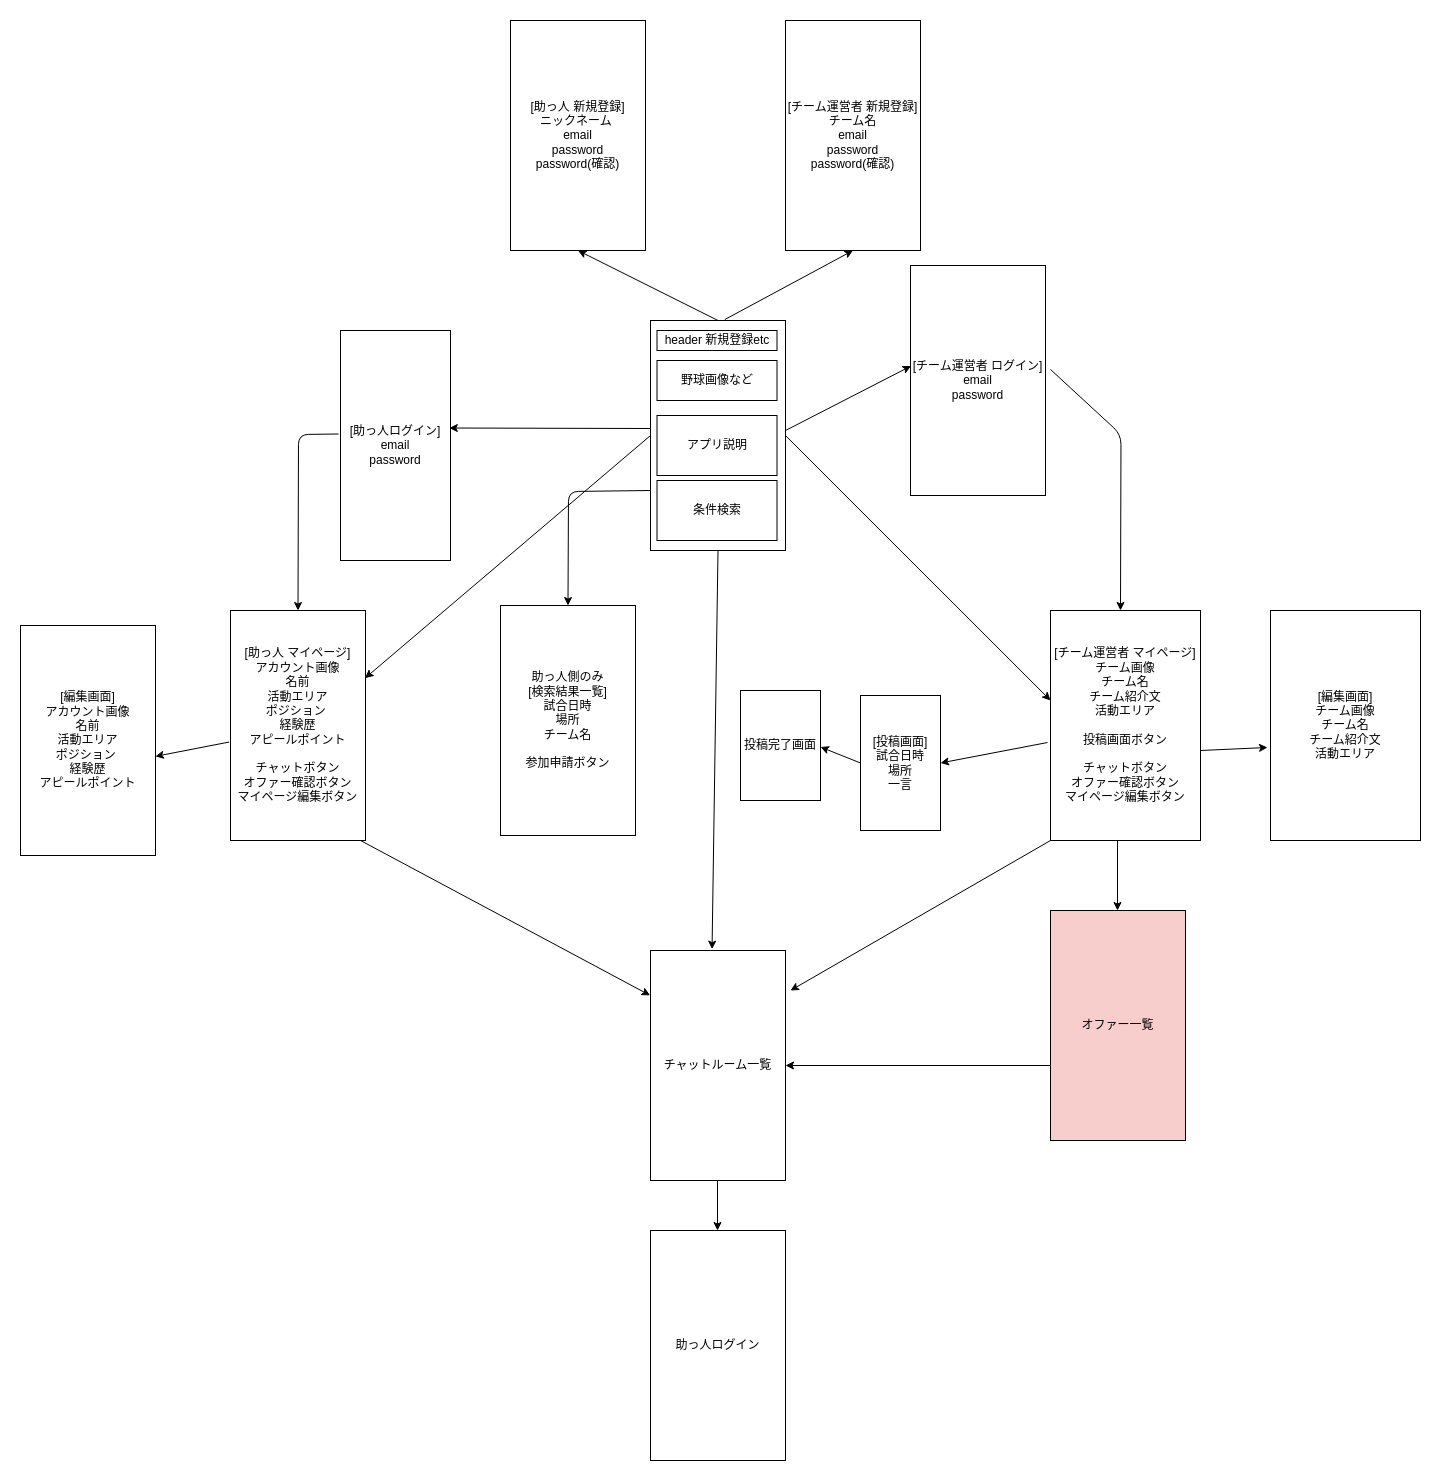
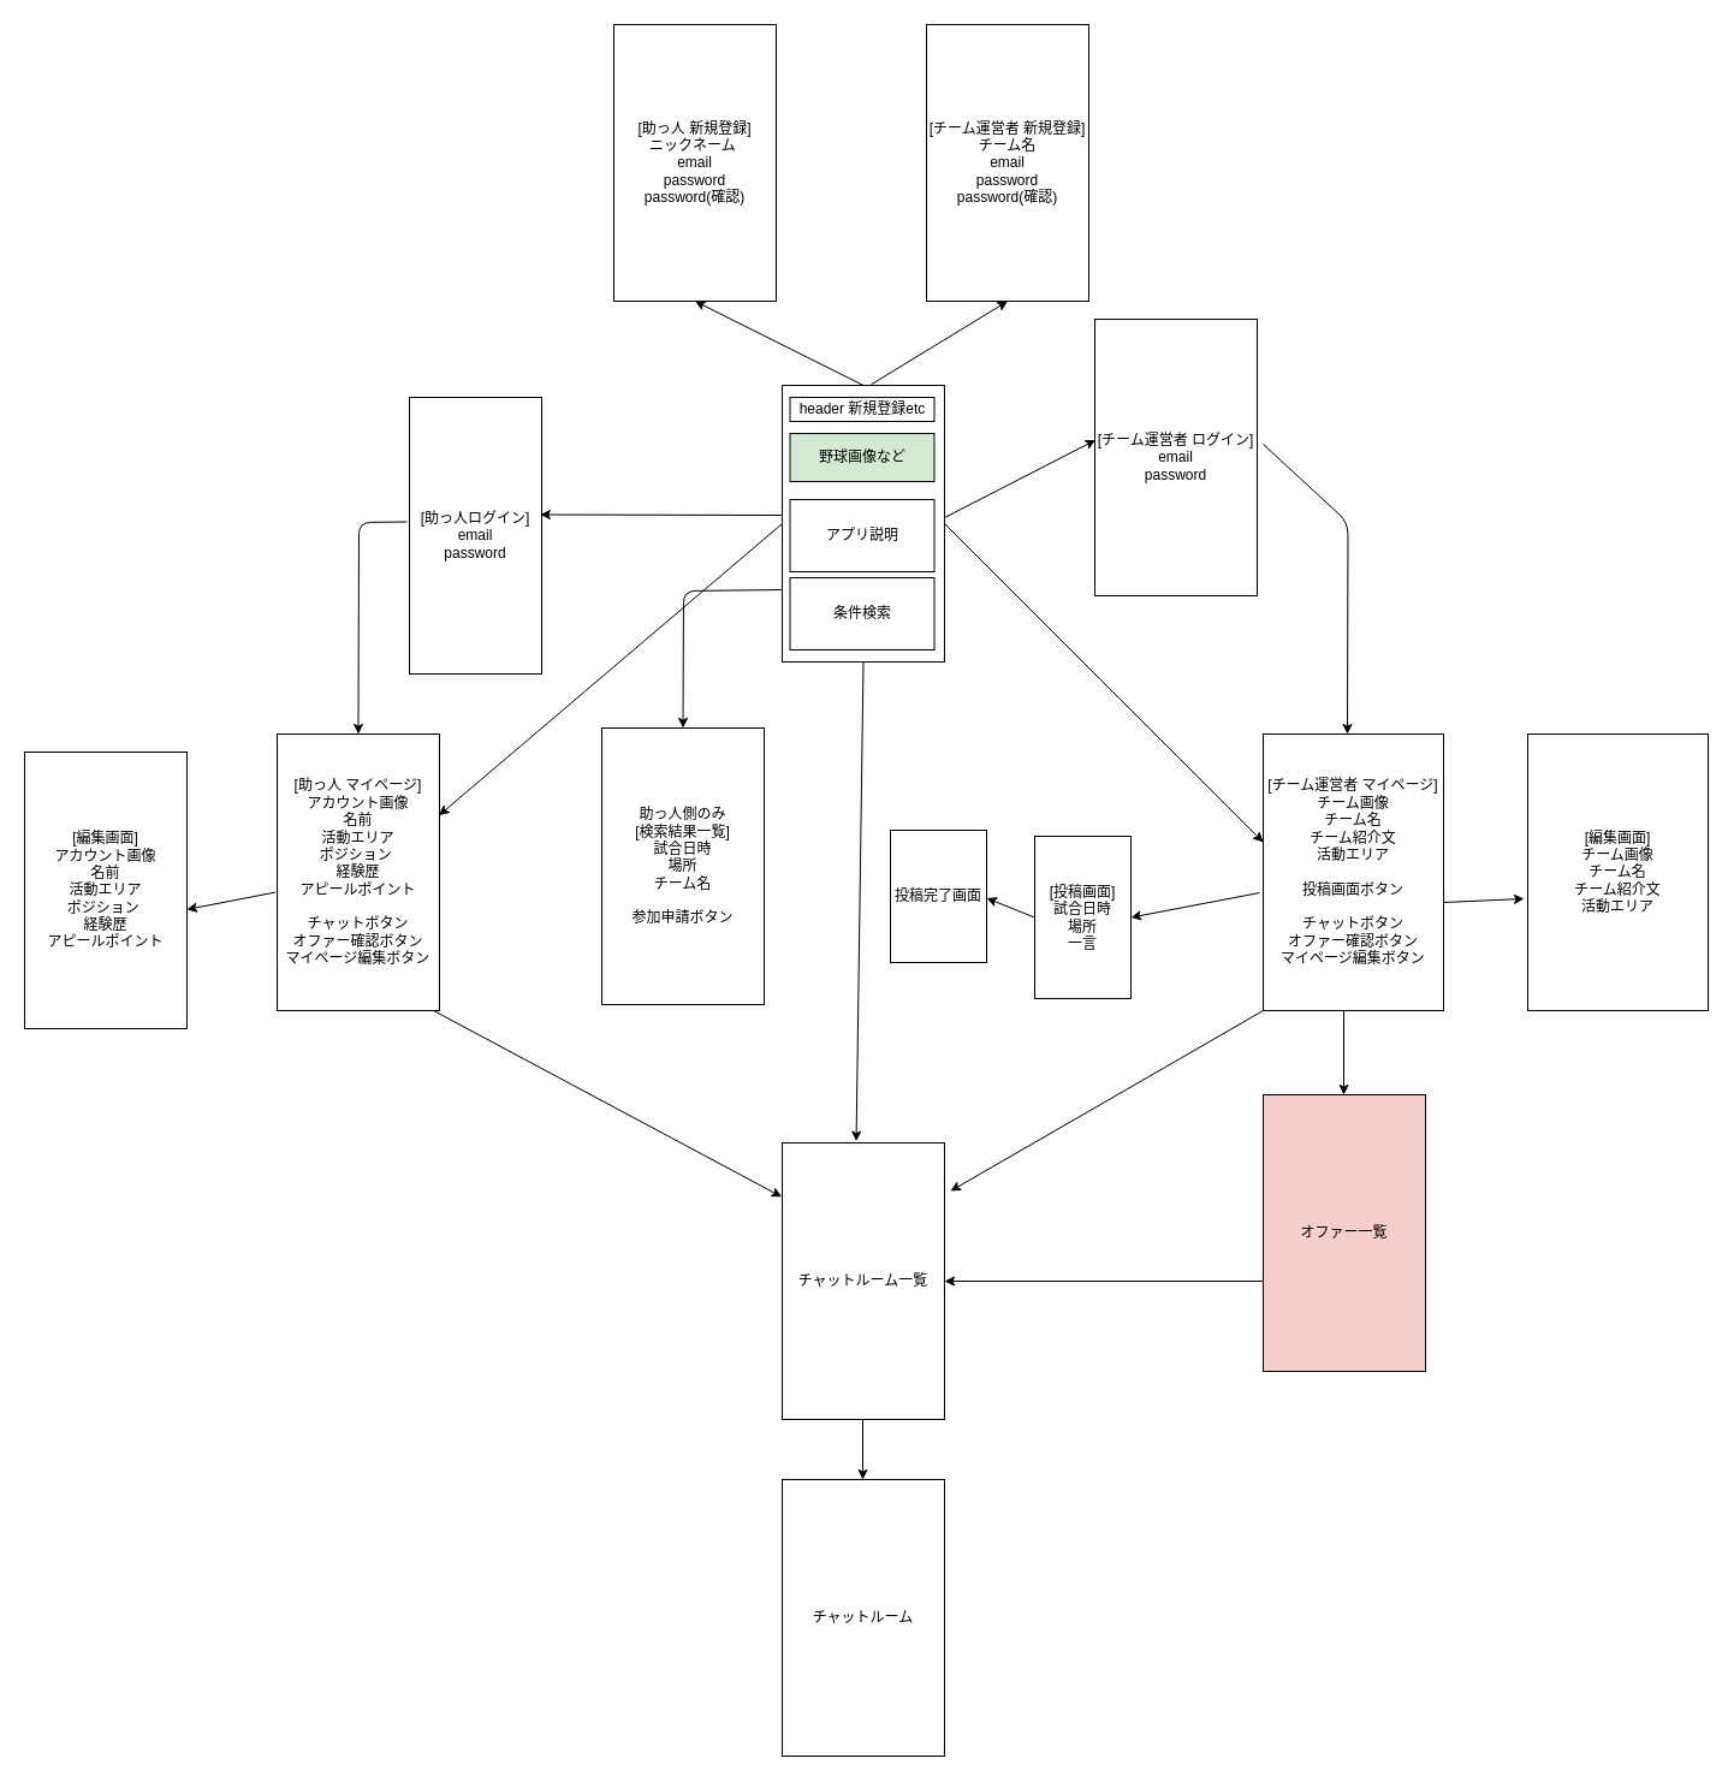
  <mxCell id="0" />
  <mxCell id="1" parent="0" />
  <mxCell id="2" value="[チーム運営者 ログイン]&lt;br&gt;email&lt;br&gt;password" style="rounded=0;whiteSpace=wrap;html=1;" parent="1" vertex="1"><mxGeometry x="910" y="265" width="135" height="230" as="geometry" /></mxCell>
  <mxCell id="3" value="[助っ人ログイン]&lt;br&gt;email&lt;br&gt;password" style="rounded=0;whiteSpace=wrap;html=1;" parent="1" vertex="1"><mxGeometry x="340" y="330" width="110" height="230" as="geometry" /></mxCell>
  <mxCell id="4" value="助っ人側のみ&lt;br&gt;[検索結果一覧]&lt;br&gt;試合日時&lt;br&gt;場所&lt;br&gt;チーム名&lt;br&gt;&lt;br&gt;参加申請ボタン" style="rounded=0;whiteSpace=wrap;html=1;" parent="1" vertex="1"><mxGeometry x="500" y="605" width="135" height="230" as="geometry" /></mxCell>
  <mxCell id="5" value="[投稿画面]&lt;br&gt;試合日時&lt;br&gt;場所&lt;br&gt;一言" style="rounded=0;whiteSpace=wrap;html=1;" parent="1" vertex="1"><mxGeometry x="860" y="695" width="80" height="135" as="geometry" /></mxCell>
  <mxCell id="6" value="[助っ人 マイページ]&lt;br&gt;アカウント画像&lt;br&gt;名前&lt;br&gt;活動エリア&lt;br&gt;ポジション&amp;nbsp;&lt;br&gt;経験歴&lt;br&gt;アピールポイント&lt;br&gt;&lt;br&gt;チャットボタン&lt;br&gt;オファー確認ボタン&lt;br&gt;マイページ編集ボタン" style="rounded=0;whiteSpace=wrap;html=1;" parent="1" vertex="1"><mxGeometry x="230" y="610" width="135" height="230" as="geometry" /></mxCell>
  <mxCell id="7" value="[チーム運営者 マイページ]&lt;br&gt;チーム画像&lt;br&gt;チーム名&lt;br&gt;チーム紹介文&lt;br&gt;活動エリア&lt;br&gt;&lt;br&gt;投稿画面ボタン&lt;br&gt;&lt;br&gt;チャットボタン&lt;br&gt;オファー確認ボタン&lt;br&gt;マイページ編集ボタン" style="rounded=0;whiteSpace=wrap;html=1;" parent="1" vertex="1"><mxGeometry x="1050" y="610" width="150" height="230" as="geometry" /></mxCell>
  <mxCell id="8" value="チャットルーム一覧" style="rounded=0;whiteSpace=wrap;html=1;" parent="1" vertex="1"><mxGeometry x="650" y="950" width="135" height="230" as="geometry" /></mxCell>
  <mxCell id="9" value="オファー一覧" style="rounded=0;whiteSpace=wrap;html=1;fillColor=#f8cecc;" parent="1" vertex="1"><mxGeometry x="1050" y="910" width="135" height="230" as="geometry" /></mxCell>
  <mxCell id="10" value="" style="endArrow=classic;html=1;entryX=0.989;entryY=0.424;entryDx=0;entryDy=0;entryPerimeter=0;" parent="1" target="3" edge="1"><mxGeometry width="50" height="50" relative="1" as="geometry"><mxPoint x="650" y="428" as="sourcePoint" /><mxPoint x="520" y="390" as="targetPoint" /></mxGeometry></mxCell>
  <mxCell id="11" value="" style="endArrow=classic;html=1;entryX=0.004;entryY=0.437;entryDx=0;entryDy=0;entryPerimeter=0;" parent="1" target="2" edge="1"><mxGeometry width="50" height="50" relative="1" as="geometry"><mxPoint x="785" y="430" as="sourcePoint" /><mxPoint x="835" y="380" as="targetPoint" /></mxGeometry></mxCell>
  <mxCell id="12" value="" style="endArrow=classic;html=1;entryX=0.5;entryY=0;entryDx=0;entryDy=0;exitX=-0.018;exitY=0.45;exitDx=0;exitDy=0;exitPerimeter=0;" parent="1" source="3" target="6" edge="1"><mxGeometry width="50" height="50" relative="1" as="geometry"><mxPoint x="260" y="510" as="sourcePoint" /><mxPoint x="310" y="460" as="targetPoint" /><Array as="points"><mxPoint x="298" y="434" /></Array></mxGeometry></mxCell>
  <mxCell id="13" value="" style="endArrow=classic;html=1;exitX=1.037;exitY=0.452;exitDx=0;exitDy=0;exitPerimeter=0;" parent="1" source="2" edge="1"><mxGeometry width="50" height="50" relative="1" as="geometry"><mxPoint x="1160.07" y="433.5" as="sourcePoint" /><mxPoint x="1120" y="610" as="targetPoint" /><Array as="points"><mxPoint x="1120.5" y="434" /></Array></mxGeometry></mxCell>
  <mxCell id="14" value="" style="endArrow=classic;html=1;entryX=0.5;entryY=0;entryDx=0;entryDy=0;exitX=-0.018;exitY=0.45;exitDx=0;exitDy=0;exitPerimeter=0;" parent="1" target="4" edge="1"><mxGeometry width="50" height="50" relative="1" as="geometry"><mxPoint x="650" y="490" as="sourcePoint" /><mxPoint x="609.93" y="666.5" as="targetPoint" /><Array as="points"><mxPoint x="568" y="491" /></Array></mxGeometry></mxCell>
  <mxCell id="15" value="" style="endArrow=classic;html=1;exitX=-0.02;exitY=0.574;exitDx=0;exitDy=0;exitPerimeter=0;entryX=1;entryY=0.5;entryDx=0;entryDy=0;" parent="1" target="5" edge="1" source="7"><mxGeometry width="50" height="50" relative="1" as="geometry"><mxPoint x="940" y="750" as="sourcePoint" /><mxPoint x="990" y="810" as="targetPoint" /></mxGeometry></mxCell>
  <mxCell id="16" value="" style="endArrow=classic;html=1;entryX=0.5;entryY=0;entryDx=0;entryDy=0;exitX=0.5;exitY=1;exitDx=0;exitDy=0;" parent="1" edge="1"><mxGeometry width="50" height="50" relative="1" as="geometry"><mxPoint x="1117" y="840" as="sourcePoint" /><mxPoint x="1117" y="910" as="targetPoint" /></mxGeometry></mxCell>
  <mxCell id="17" value="" style="endArrow=classic;html=1;entryX=-0.003;entryY=0.195;entryDx=0;entryDy=0;entryPerimeter=0;" parent="1" target="8" edge="1"><mxGeometry width="50" height="50" relative="1" as="geometry"><mxPoint x="360" y="840" as="sourcePoint" /><mxPoint x="430" y="940" as="targetPoint" /></mxGeometry></mxCell>
  <mxCell id="18" value="" style="endArrow=classic;html=1;exitX=0;exitY=1;exitDx=0;exitDy=0;" parent="1" source="7" edge="1"><mxGeometry width="50" height="50" relative="1" as="geometry"><mxPoint x="960" y="890" as="sourcePoint" /><mxPoint x="790" y="990" as="targetPoint" /></mxGeometry></mxCell>
  <mxCell id="19" value="" style="endArrow=classic;html=1;entryX=1;entryY=0.5;entryDx=0;entryDy=0;" parent="1" target="8" edge="1"><mxGeometry width="50" height="50" relative="1" as="geometry"><mxPoint x="1050" y="1065" as="sourcePoint" /><mxPoint x="820" y="1090" as="targetPoint" /></mxGeometry></mxCell>
  <mxCell id="20" value="" style="endArrow=classic;html=1;entryX=0.456;entryY=-0.006;entryDx=0;entryDy=0;entryPerimeter=0;exitX=0.5;exitY=1;exitDx=0;exitDy=0;" parent="1" source="27" target="8" edge="1"><mxGeometry width="50" height="50" relative="1" as="geometry"><mxPoint x="710" y="720" as="sourcePoint" /><mxPoint x="760" y="670" as="targetPoint" /></mxGeometry></mxCell>
  <mxCell id="21" value="" style="endArrow=classic;html=1;entryX=0.997;entryY=0.294;entryDx=0;entryDy=0;entryPerimeter=0;exitX=0;exitY=0.5;exitDx=0;exitDy=0;" parent="1" source="27" target="6" edge="1"><mxGeometry width="50" height="50" relative="1" as="geometry"><mxPoint x="525.94" y="330" as="sourcePoint" /><mxPoint x="520" y="718.62" as="targetPoint" /></mxGeometry></mxCell>
  <mxCell id="22" value="" style="endArrow=classic;html=1;entryX=0;entryY=0.391;entryDx=0;entryDy=0;entryPerimeter=0;exitX=1;exitY=0.5;exitDx=0;exitDy=0;" parent="1" source="27" target="7" edge="1"><mxGeometry width="50" height="50" relative="1" as="geometry"><mxPoint x="920.4" y="480" as="sourcePoint" /><mxPoint x="634.995" y="712.62" as="targetPoint" /></mxGeometry></mxCell>
- <mxCell id="23" value="助っ人ログイン" style="rounded=0;whiteSpace=wrap;html=1;" parent="1" vertex="1"><mxGeometry x="650" y="1230" width="135" height="230" as="geometry" /></mxCell>
+ <mxCell id="23" value="チャットルーム" style="rounded=0;whiteSpace=wrap;html=1;" parent="1" vertex="1"><mxGeometry x="650" y="1230" width="135" height="230" as="geometry" /></mxCell>
  <mxCell id="24" value="" style="endArrow=classic;html=1;" parent="1" edge="1"><mxGeometry width="50" height="50" relative="1" as="geometry"><mxPoint x="717" y="1180" as="sourcePoint" /><mxPoint x="717" y="1230" as="targetPoint" /></mxGeometry></mxCell>
  <mxCell id="25" value="[助っ人 新規登録]&lt;br&gt;ニックネーム&amp;nbsp;&lt;br&gt;email&lt;br&gt;password&lt;br&gt;password(確認)" style="rounded=0;whiteSpace=wrap;html=1;" parent="1" vertex="1"><mxGeometry x="510" y="20" width="135" height="230" as="geometry" /></mxCell>
  <mxCell id="26" value="" style="endArrow=classic;html=1;" parent="1" source="27" edge="1"><mxGeometry width="50" height="50" relative="1" as="geometry"><mxPoint x="710" y="410" as="sourcePoint" /><mxPoint x="760" y="360" as="targetPoint" /></mxGeometry></mxCell>
  <mxCell id="27" value="" style="rounded=0;whiteSpace=wrap;html=1;" parent="1" vertex="1"><mxGeometry x="650" y="320" width="135" height="230" as="geometry" /></mxCell>
  <mxCell id="28" value="" style="endArrow=classic;html=1;entryX=0.5;entryY=1;entryDx=0;entryDy=0;exitX=0.5;exitY=0;exitDx=0;exitDy=0;" parent="1" source="27" target="25" edge="1"><mxGeometry width="50" height="50" relative="1" as="geometry"><mxPoint x="718" y="310" as="sourcePoint" /><mxPoint x="765.54" y="290.51" as="targetPoint" /></mxGeometry></mxCell>
  <mxCell id="29" value="header 新規登録etc" style="rounded=0;whiteSpace=wrap;html=1;" parent="1" vertex="1"><mxGeometry x="656.5" y="330" width="120" height="20" as="geometry" /></mxCell>
- <mxCell id="30" value="野球画像など" style="rounded=0;whiteSpace=wrap;html=1;" parent="1" vertex="1"><mxGeometry x="656.5" y="360" width="120" height="40" as="geometry" /></mxCell>
+ <mxCell id="30" value="野球画像など" style="rounded=0;whiteSpace=wrap;html=1;fillColor=#d5e8d4;" parent="1" vertex="1"><mxGeometry x="656.5" y="360" width="120" height="40" as="geometry" /></mxCell>
  <mxCell id="31" value="アプリ説明" style="rounded=0;whiteSpace=wrap;html=1;" parent="1" vertex="1"><mxGeometry x="656.5" y="415" width="120" height="60" as="geometry" /></mxCell>
  <mxCell id="32" value="条件検索" style="rounded=0;whiteSpace=wrap;html=1;" parent="1" vertex="1"><mxGeometry x="656.5" y="480" width="120" height="60" as="geometry" /></mxCell>
- <mxCell id="33" value="[チーム運営者 新規登録]&lt;br&gt;チーム名&lt;br&gt;email&lt;br&gt;password&lt;br&gt;password(確認)" style="rounded=0;whiteSpace=wrap;html=1;" vertex="1" parent="1"><mxGeometry x="785" y="20" width="135" height="230" as="geometry" /></mxCell>
+ <mxCell id="33" value="[チーム運営者 新規登録]&lt;br&gt;チーム名&lt;br&gt;email&lt;br&gt;password&lt;br&gt;password(確認)" style="rounded=0;whiteSpace=wrap;html=1;" vertex="1" parent="1"><mxGeometry x="770" y="20" width="135" height="230" as="geometry" /></mxCell>
  <mxCell id="34" value="" style="endArrow=classic;html=1;entryX=0.5;entryY=1;entryDx=0;entryDy=0;exitX=0.55;exitY=-0.004;exitDx=0;exitDy=0;exitPerimeter=0;" edge="1" parent="1" source="27" target="33"><mxGeometry width="50" height="50" relative="1" as="geometry"><mxPoint x="805" y="290" as="sourcePoint" /><mxPoint x="665" y="220" as="targetPoint" /></mxGeometry></mxCell>
  <mxCell id="35" value="[編集画面]&lt;br&gt;アカウント画像&lt;br&gt;名前&lt;br&gt;活動エリア&lt;br&gt;ポジション&amp;nbsp;&lt;br&gt;経験歴&lt;br&gt;アピールポイント" style="rounded=0;whiteSpace=wrap;html=1;" vertex="1" parent="1"><mxGeometry x="20" y="625" width="135" height="230" as="geometry" /></mxCell>
  <mxCell id="36" value="" style="endArrow=classic;html=1;entryX=0.999;entryY=0.569;entryDx=0;entryDy=0;entryPerimeter=0;exitX=-0.01;exitY=0.572;exitDx=0;exitDy=0;exitPerimeter=0;" edge="1" parent="1" source="6" target="35"><mxGeometry width="50" height="50" relative="1" as="geometry"><mxPoint x="190" y="750" as="sourcePoint" /><mxPoint x="240" y="700" as="targetPoint" /></mxGeometry></mxCell>
  <mxCell id="37" value="[編集画面]&lt;br&gt;チーム画像&lt;br&gt;チーム名&lt;br&gt;チーム紹介文&lt;br&gt;活動エリア" style="rounded=0;whiteSpace=wrap;html=1;" vertex="1" parent="1"><mxGeometry x="1270" y="610" width="150" height="230" as="geometry" /></mxCell>
  <mxCell id="38" value="" style="endArrow=classic;html=1;" edge="1" parent="1"><mxGeometry width="50" height="50" relative="1" as="geometry"><mxPoint x="1200" y="750" as="sourcePoint" /><mxPoint x="1267" y="747" as="targetPoint" /><Array as="points" /></mxGeometry></mxCell>
  <mxCell id="39" value="投稿完了画面" style="rounded=0;whiteSpace=wrap;html=1;" vertex="1" parent="1"><mxGeometry x="740" y="690" width="80" height="110" as="geometry" /></mxCell>
  <mxCell id="40" value="" style="endArrow=classic;html=1;entryX=1;entryY=0.5;entryDx=0;entryDy=0;exitX=0;exitY=0.5;exitDx=0;exitDy=0;" edge="1" parent="1" source="5"><mxGeometry width="50" height="50" relative="1" as="geometry"><mxPoint x="850" y="746" as="sourcePoint" /><mxPoint x="820" y="746.49" as="targetPoint" /></mxGeometry></mxCell>
